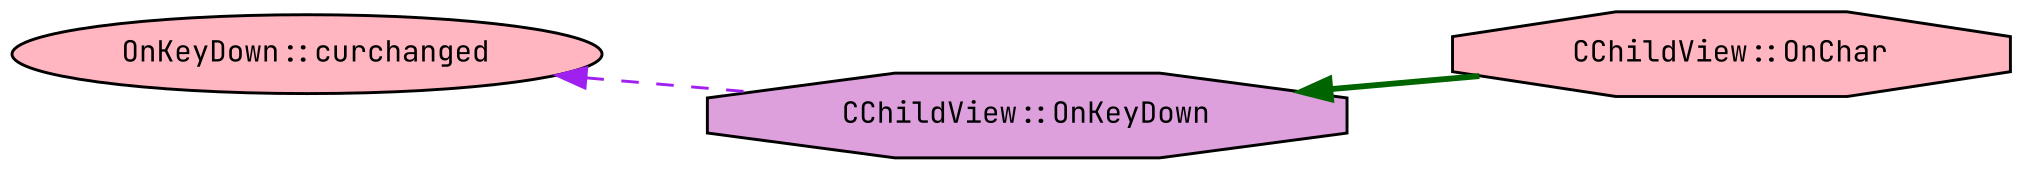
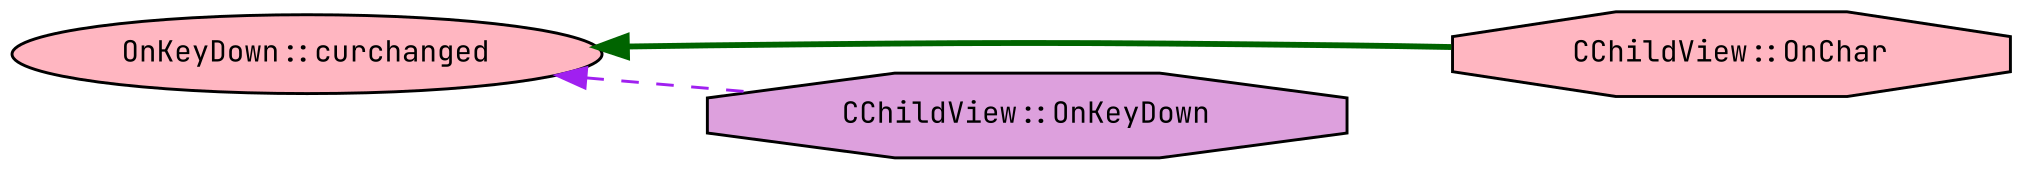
  digraph {
    fontname="JetBrains Mono"
    rankdir=LR
    node [color=black fillcolor=lightpink fontname="JetBrains Mono" fontsize=10 shape=octagon style=filled]
    edge [dir=back fontname="JetBrains Mono" fontsize=10 labelfontname=Helvetica labelfontsize=10]
    n1 [fontcolor=black height=0.2 label="OnKeyDown::curchanged" shape=ellipse width=0.4]
    n2 [height=0.2 label="CChildView::OnChar" width=0.4]
    n3 [fillcolor=plum height=0.2 label="CChildView::OnKeyDown" width=0.4]
-   n3 -> n2 [color=darkgreen style=bold]
+   n1 -> n2 [color=darkgreen style=bold]
    n1 -> n3 [color=purple style=dashed]
  }
